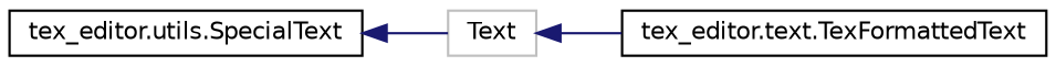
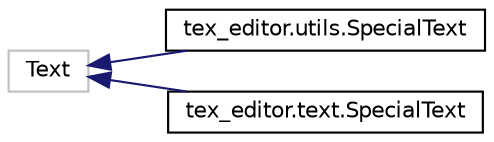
  digraph {
    rankdir=LR
    node [color=black fillcolor=white fontname=Helvetica fontsize=10 shape=record style=filled]
    edge [color=midnightblue dir=back fontname=Helvetica fontsize=10 labelfontname=Helvetica labelfontsize=10 style=solid]
    n1 [color=grey75 height=0.2 label=Text width=0.4]
    n2 [height=0.2 label="tex_editor.utils.SpecialText" width=0.4]
-   n3 [height=0.2 label="tex_editor.text.TexFormattedText" width=0.4]
-   n2 -> n1
+   n3 [height=0.2 label="tex_editor.text.SpecialText" width=0.4]
+   n1 -> n2
    n1 -> n3
  }
